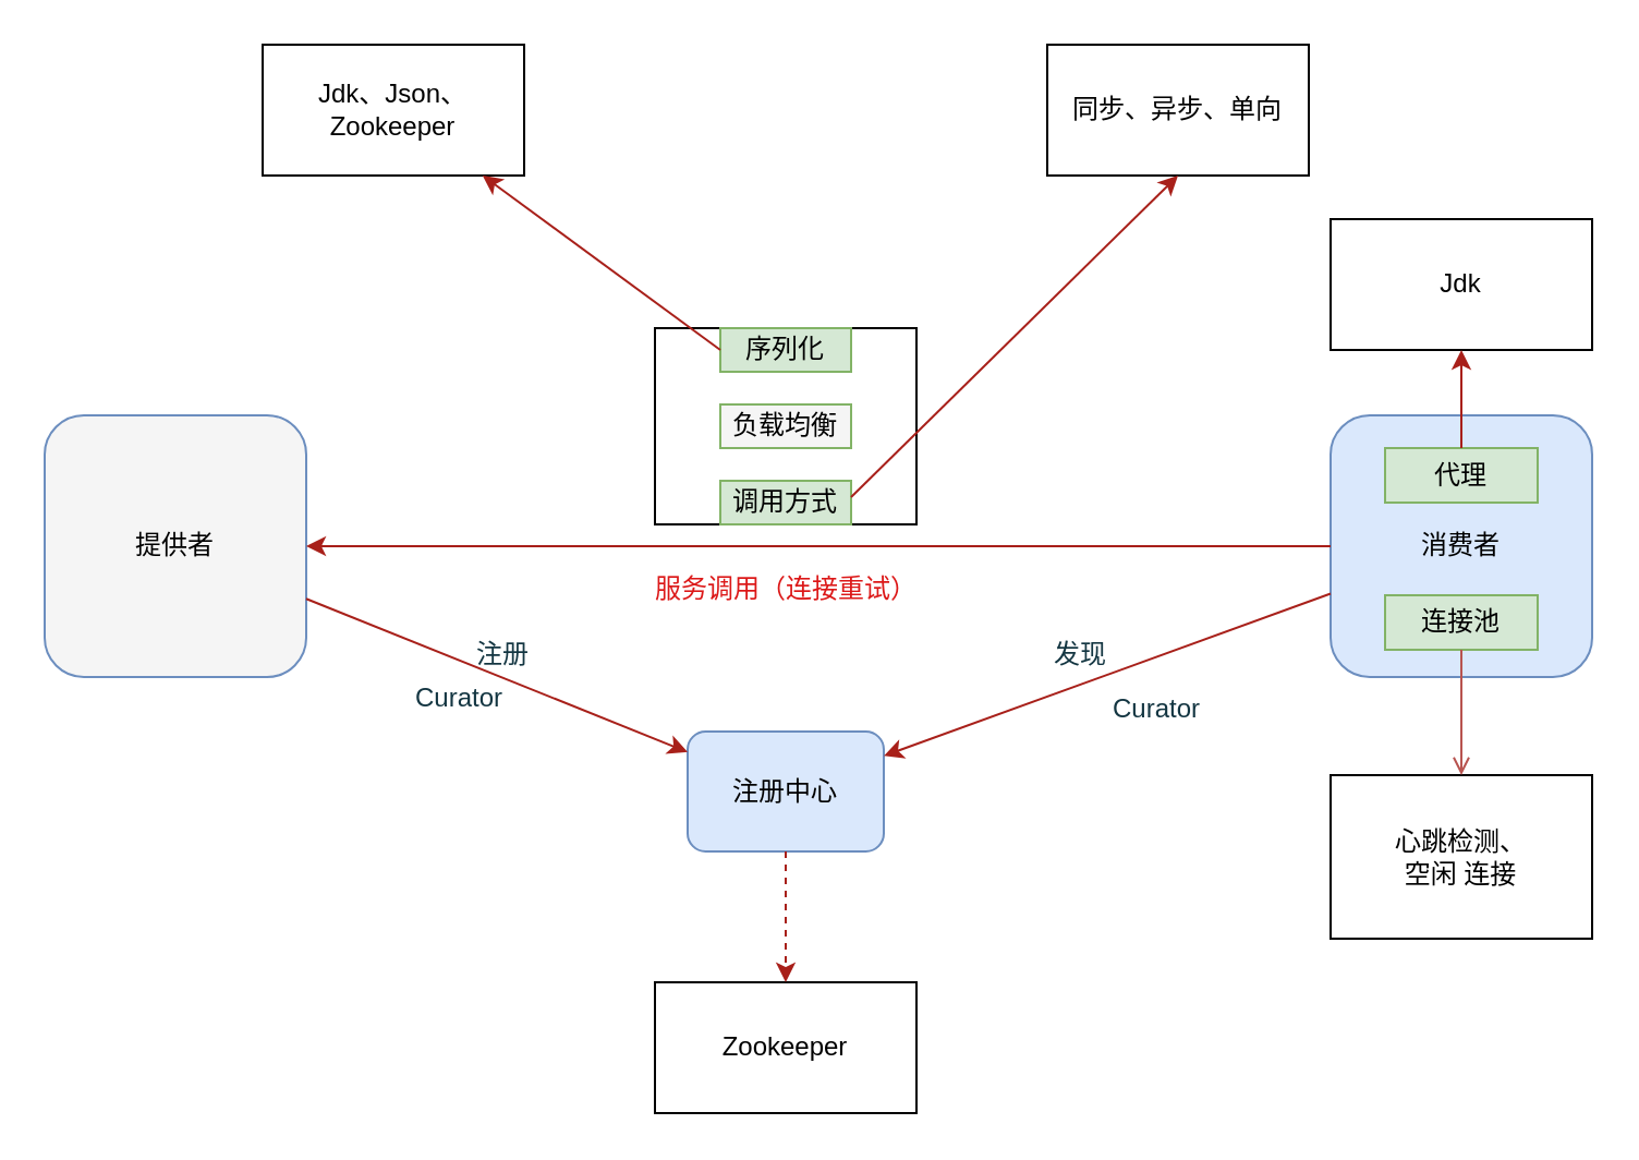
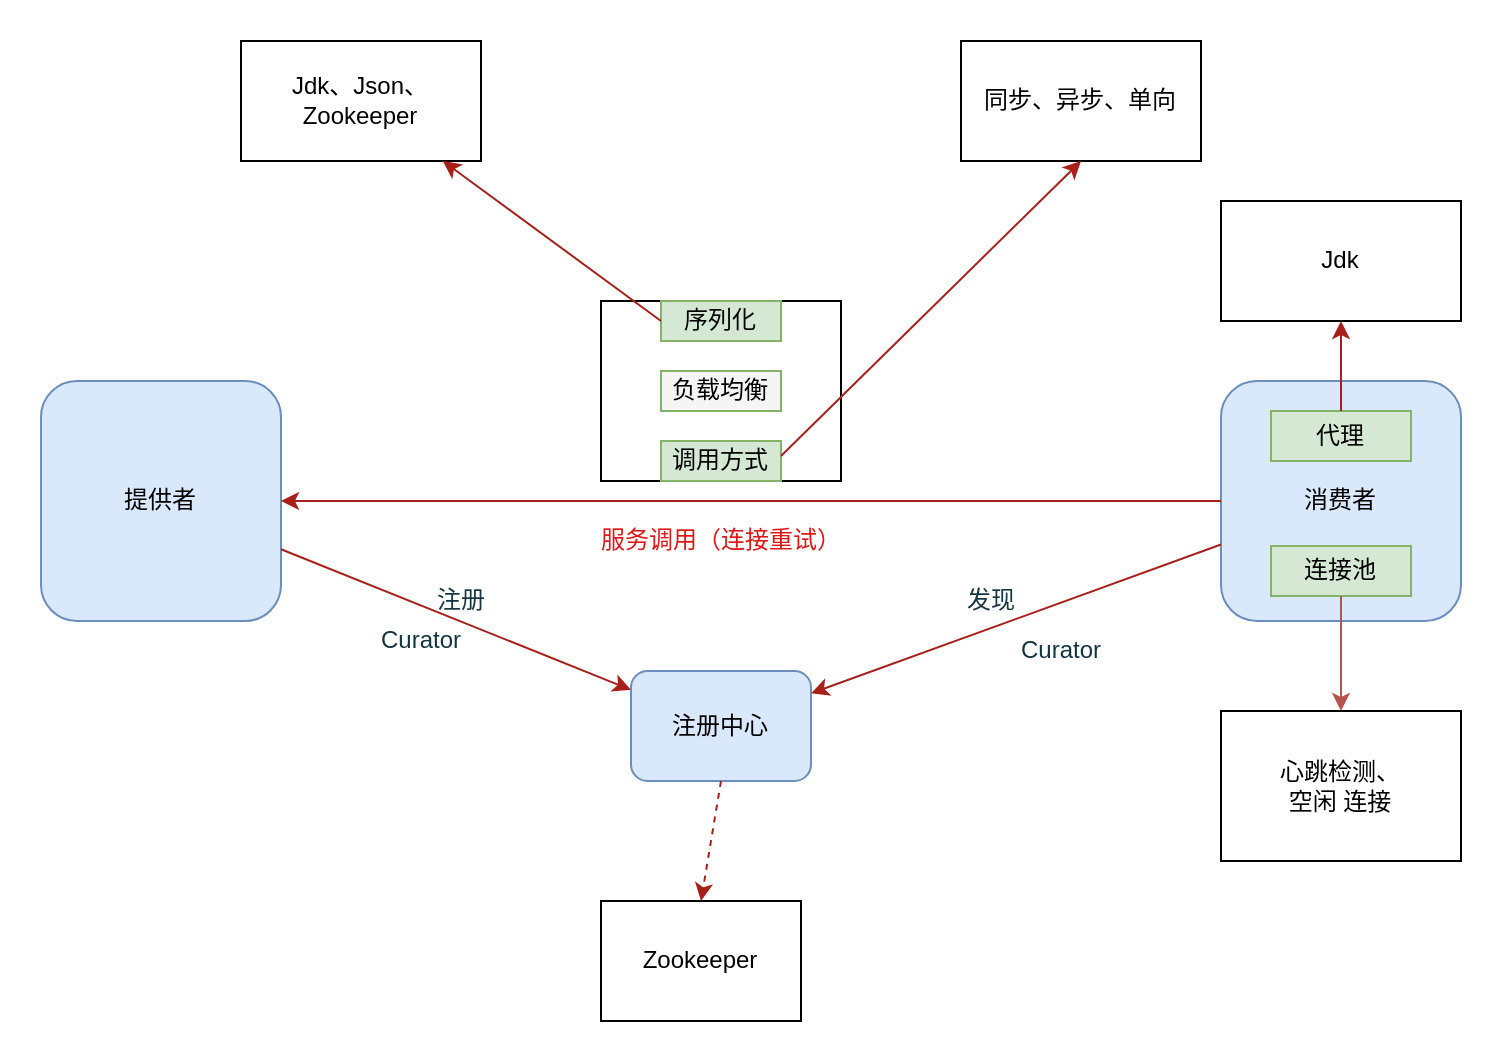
  <mxCell id="0" />
  <mxCell id="1" parent="0" />
  <mxCell id="2" value="消费者" style="rounded=1;whiteSpace=wrap;html=1;labelBackgroundColor=none;fillColor=#dae8fc;strokeColor=#6c8ebf;" vertex="1" parent="1"><mxGeometry x="610" y="190" width="120" height="120" as="geometry" /></mxCell>
- <mxCell id="3" value="提供者" style="rounded=1;whiteSpace=wrap;html=1;labelBackgroundColor=none;fillColor=#f5f5f5;strokeColor=#6c8ebf;" vertex="1" parent="1"><mxGeometry x="20" y="190" width="120" height="120" as="geometry" /></mxCell>
+ <mxCell id="3" value="提供者" style="rounded=1;whiteSpace=wrap;html=1;labelBackgroundColor=none;fillColor=#dae8fc;strokeColor=#6c8ebf;" vertex="1" parent="1"><mxGeometry x="20" y="190" width="120" height="120" as="geometry" /></mxCell>
  <mxCell id="4" value="注册中心" style="rounded=1;whiteSpace=wrap;html=1;direction=south;labelBackgroundColor=none;fillColor=#dae8fc;strokeColor=#6c8ebf;" vertex="1" parent="1"><mxGeometry x="315" y="335" width="90" height="55" as="geometry" /></mxCell>
  <mxCell id="5" value="" style="endArrow=classic;html=1;rounded=0;entryX=1;entryY=0.5;entryDx=0;entryDy=0;labelBackgroundColor=none;strokeColor=#A8201A;fontColor=default;" edge="1" parent="1" target="3"><mxGeometry width="50" height="50" relative="1" as="geometry"><mxPoint x="610" y="250" as="sourcePoint" /><mxPoint x="400" y="390" as="targetPoint" /></mxGeometry></mxCell>
  <mxCell id="6" value="" style="rounded=0;whiteSpace=wrap;html=1;labelBackgroundColor=none;" vertex="1" parent="1"><mxGeometry x="300" y="150" width="120" height="90" as="geometry" /></mxCell>
  <mxCell id="7" value="&lt;font color=&quot;#dc1818&quot;&gt;服务调用（连接重试）&lt;/font&gt;" style="text;html=1;align=center;verticalAlign=middle;resizable=0;points=[];autosize=1;strokeColor=none;fillColor=none;labelBackgroundColor=none;fontColor=#143642;" vertex="1" parent="1"><mxGeometry x="290" y="255" width="140" height="30" as="geometry" /></mxCell>
  <mxCell id="8" value="序列化" style="rounded=0;whiteSpace=wrap;html=1;labelBackgroundColor=none;fillColor=#d5e8d4;strokeColor=#82b366;" vertex="1" parent="1"><mxGeometry x="330" y="150" width="60" height="20" as="geometry" /></mxCell>
  <mxCell id="9" value="代理" style="rounded=0;whiteSpace=wrap;html=1;labelBackgroundColor=none;fillColor=#d5e8d4;strokeColor=#82b366;" vertex="1" parent="1"><mxGeometry x="635" y="205" width="70" height="25" as="geometry" /></mxCell>
  <mxCell id="10" value="负载均衡" style="rounded=0;whiteSpace=wrap;html=1;labelBackgroundColor=none;fillColor=#f5f5f5;strokeColor=#82b366;" vertex="1" parent="1"><mxGeometry x="330" y="185" width="60" height="20" as="geometry" /></mxCell>
  <mxCell id="11" value="调用方式" style="rounded=0;whiteSpace=wrap;html=1;labelBackgroundColor=none;fillColor=#d5e8d4;strokeColor=#82b366;" vertex="1" parent="1"><mxGeometry x="330" y="220" width="60" height="20" as="geometry" /></mxCell>
  <mxCell id="12" value="同步、异步、单向" style="rounded=0;whiteSpace=wrap;html=1;labelBackgroundColor=none;" vertex="1" parent="1"><mxGeometry x="480" y="20" width="120" height="60" as="geometry" /></mxCell>
  <mxCell id="13" value="" style="endArrow=classic;html=1;rounded=0;entryX=0.5;entryY=1;entryDx=0;entryDy=0;labelBackgroundColor=none;strokeColor=#A8201A;fontColor=default;" edge="1" parent="1" target="12"><mxGeometry width="50" height="50" relative="1" as="geometry"><mxPoint x="390" y="227.5" as="sourcePoint" /><mxPoint x="440" y="177.5" as="targetPoint" /></mxGeometry></mxCell>
  <mxCell id="14" value="Jdk、Json、Zookeeper" style="rounded=0;whiteSpace=wrap;html=1;labelBackgroundColor=none;" vertex="1" parent="1"><mxGeometry x="120" y="20" width="120" height="60" as="geometry" /></mxCell>
  <mxCell id="15" value="" style="endArrow=classic;html=1;rounded=0;labelBackgroundColor=none;strokeColor=#A8201A;fontColor=default;" edge="1" parent="1" target="14"><mxGeometry width="50" height="50" relative="1" as="geometry"><mxPoint x="330" y="160" as="sourcePoint" /><mxPoint x="250" y="110" as="targetPoint" /></mxGeometry></mxCell>
  <mxCell id="16" value="Jdk" style="rounded=0;whiteSpace=wrap;html=1;labelBackgroundColor=none;" vertex="1" parent="1"><mxGeometry x="610" y="100" width="120" height="60" as="geometry" /></mxCell>
  <mxCell id="17" value="" style="endArrow=classic;html=1;rounded=0;labelBackgroundColor=none;strokeColor=#A8201A;fontColor=default;" edge="1" parent="1" source="9" target="16"><mxGeometry width="50" height="50" relative="1" as="geometry"><mxPoint x="570" y="220" as="sourcePoint" /><mxPoint x="620" y="170" as="targetPoint" /></mxGeometry></mxCell>
  <mxCell id="18" value="" style="endArrow=classic;html=1;rounded=0;labelBackgroundColor=none;strokeColor=#A8201A;fontColor=default;" edge="1" parent="1" source="3" target="4"><mxGeometry width="50" height="50" relative="1" as="geometry"><mxPoint x="130" y="320" as="sourcePoint" /><mxPoint x="180" y="270" as="targetPoint" /></mxGeometry></mxCell>
  <mxCell id="19" value="" style="endArrow=classic;html=1;rounded=0;labelBackgroundColor=none;strokeColor=#A8201A;fontColor=default;" edge="1" parent="1" source="2" target="4"><mxGeometry width="50" height="50" relative="1" as="geometry"><mxPoint x="530" y="360" as="sourcePoint" /><mxPoint x="580" y="310" as="targetPoint" /></mxGeometry></mxCell>
  <mxCell id="20" value="注册" style="text;html=1;align=center;verticalAlign=middle;resizable=0;points=[];autosize=1;strokeColor=none;fillColor=none;labelBackgroundColor=none;fontColor=#143642;" vertex="1" parent="1"><mxGeometry x="205" y="285" width="50" height="30" as="geometry" /></mxCell>
  <mxCell id="21" value="发现" style="text;html=1;align=center;verticalAlign=middle;resizable=0;points=[];autosize=1;strokeColor=none;fillColor=none;labelBackgroundColor=none;fontColor=#143642;" vertex="1" parent="1"><mxGeometry x="470" y="285" width="50" height="30" as="geometry" /></mxCell>
- <mxCell id="22" value="Zookeeper" style="rounded=0;whiteSpace=wrap;html=1;labelBackgroundColor=none;" vertex="1" parent="1"><mxGeometry x="300" y="450" width="120" height="60" as="geometry" /></mxCell>
+ <mxCell id="22" value="Zookeeper" style="rounded=0;whiteSpace=wrap;html=1;labelBackgroundColor=none;" vertex="1" parent="1"><mxGeometry x="300" y="450" width="100" height="60" as="geometry" /></mxCell>
  <mxCell id="23" value="" style="endArrow=classic;html=1;rounded=0;fontColor=default;entryX=0.5;entryY=0;entryDx=0;entryDy=0;exitX=1;exitY=0.5;exitDx=0;exitDy=0;labelBackgroundColor=none;strokeColor=#A8201A;dashed=1;" edge="1" parent="1" source="4" target="22"><mxGeometry width="50" height="50" relative="1" as="geometry"><mxPoint x="390" y="430" as="sourcePoint" /><mxPoint x="440" y="380" as="targetPoint" /></mxGeometry></mxCell>
  <mxCell id="24" value="Curator" style="text;html=1;align=center;verticalAlign=middle;resizable=0;points=[];autosize=1;strokeColor=none;fillColor=none;fontColor=#143642;labelBackgroundColor=none;" vertex="1" parent="1"><mxGeometry x="180" y="305" width="60" height="30" as="geometry" /></mxCell>
  <mxCell id="25" value="Curator" style="text;html=1;align=center;verticalAlign=middle;resizable=0;points=[];autosize=1;strokeColor=none;fillColor=none;fontColor=#143642;labelBackgroundColor=none;" vertex="1" parent="1"><mxGeometry x="500" y="310" width="60" height="30" as="geometry" /></mxCell>
  <mxCell id="26" value="连接池" style="rounded=0;whiteSpace=wrap;html=1;labelBackgroundColor=none;fillColor=#d5e8d4;strokeColor=#82b366;" vertex="1" parent="1"><mxGeometry x="635" y="272.5" width="70" height="25" as="geometry" /></mxCell>
  <mxCell id="27" value="心跳检测、&lt;br&gt;空闲 连接" style="rounded=0;whiteSpace=wrap;html=1;" vertex="1" parent="1"><mxGeometry x="610" y="355" width="120" height="75" as="geometry" /></mxCell>
- <mxCell id="28" value="" style="endArrow=open;html=1;rounded=0;exitX=0.5;exitY=1;exitDx=0;exitDy=0;fillColor=#f8cecc;strokeColor=#b85450;" edge="1" parent="1" source="26" target="27"><mxGeometry width="50" height="50" relative="1" as="geometry"><mxPoint x="670" y="320" as="sourcePoint" /><mxPoint x="720" y="270" as="targetPoint" /></mxGeometry></mxCell>
+ <mxCell id="28" value="" style="endArrow=classic;html=1;rounded=0;exitX=0.5;exitY=1;exitDx=0;exitDy=0;fillColor=#f8cecc;strokeColor=#b85450;" edge="1" parent="1" source="26" target="27"><mxGeometry width="50" height="50" relative="1" as="geometry"><mxPoint x="670" y="320" as="sourcePoint" /><mxPoint x="720" y="270" as="targetPoint" /></mxGeometry></mxCell>
